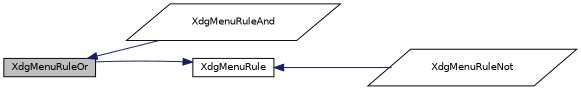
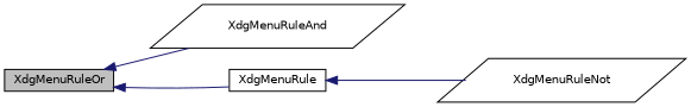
  digraph {
    rankdir=LR
    node [color=black fillcolor=white fontname=Helvetica fontsize=10 shape=box style=filled]
    edge [color=midnightblue dir=back fontname=Helvetica fontsize=10 labelfontname=Helvetica labelfontsize=10 style=solid]
    n1 [fillcolor=grey75 fontcolor=black height=0.2 label=XdgMenuRuleOr width=0.4]
    n2 [height=0.2 label=XdgMenuRuleAnd shape=parallelogram width=0.4]
    n3 [height=0.2 label=XdgMenuRuleNot shape=parallelogram width=0.4]
    n4 [height=0.2 label=XdgMenuRule width=0.4]
    n1 -> n2
-   n4 -> n1
+   n1 -> n4
    n4 -> n3
  }
